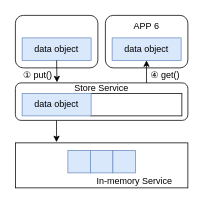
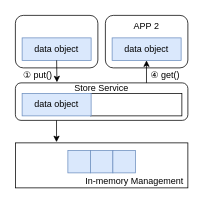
  <mxCell id="0" />
  <mxCell id="1" parent="0" />
  <mxCell id="2" value="" style="rounded=0;whiteSpace=wrap;html=1;" parent="1" vertex="1"><mxGeometry x="20" y="190" width="230" height="60" as="geometry" /></mxCell>
  <mxCell id="3" value="" style="rounded=1;whiteSpace=wrap;html=1;" vertex="1" parent="1"><mxGeometry x="20" y="20" width="110" height="70" as="geometry" /></mxCell>
  <mxCell id="4" value="" style="rounded=1;whiteSpace=wrap;html=1;" vertex="1" parent="1"><mxGeometry x="140" y="20" width="110" height="70" as="geometry" /></mxCell>
- <mxCell id="5" value="APP 6" style="text;html=1;align=center;verticalAlign=middle;whiteSpace=wrap;rounded=0;" vertex="1" parent="1"><mxGeometry x="165" y="20" width="60" height="30" as="geometry" /></mxCell>
+ <mxCell id="5" value="APP 2" style="text;html=1;align=center;verticalAlign=middle;whiteSpace=wrap;rounded=0;" vertex="1" parent="1"><mxGeometry x="165" y="20" width="60" height="30" as="geometry" /></mxCell>
  <mxCell id="6" value="data object" style="rounded=0;whiteSpace=wrap;html=1;fillColor=#dae8fc;strokeColor=#6c8ebf;" vertex="1" parent="1"><mxGeometry x="29" y="50" width="92" height="30" as="geometry" /></mxCell>
  <mxCell id="7" value="" style="rounded=1;whiteSpace=wrap;html=1;" vertex="1" parent="1"><mxGeometry x="20" y="110" width="230" height="50" as="geometry" /></mxCell>
  <mxCell id="8" value="Store Service" style="text;html=1;align=center;verticalAlign=middle;whiteSpace=wrap;rounded=0;" vertex="1" parent="1"><mxGeometry x="95" y="102" width="80" height="30" as="geometry" /></mxCell>
  <mxCell id="9" value="" style="endArrow=classic;html=1;rounded=0;entryX=0.241;entryY=-0.017;entryDx=0;entryDy=0;entryPerimeter=0;" edge="1" parent="1" target="7"><mxGeometry width="50" height="50" relative="1" as="geometry"><mxPoint x="75" y="80" as="sourcePoint" /><mxPoint x="250" y="110" as="targetPoint" /></mxGeometry></mxCell>
  <mxCell id="10" value="" style="rounded=0;whiteSpace=wrap;html=1;" vertex="1" parent="1"><mxGeometry x="120" y="124" width="122" height="30" as="geometry" /></mxCell>
  <mxCell id="11" value="" style="endArrow=classic;html=1;rounded=0;entryX=0.25;entryY=1;entryDx=0;entryDy=0;exitX=0.627;exitY=0;exitDx=0;exitDy=0;exitPerimeter=0;" edge="1" parent="1"><mxGeometry width="50" height="50" relative="1" as="geometry"><mxPoint x="194.83" y="110" as="sourcePoint" /><mxPoint x="194.83" y="80" as="targetPoint" /></mxGeometry></mxCell>
- <mxCell id="12" value="In-memory Service" style="text;html=1;align=center;verticalAlign=middle;whiteSpace=wrap;rounded=0;" vertex="1" parent="1"><mxGeometry x="108" y="236" width="142" height="10" as="geometry" /></mxCell>
+ <mxCell id="12" value="In-memory Management" style="text;html=1;align=center;verticalAlign=middle;whiteSpace=wrap;rounded=0;" vertex="1" parent="1"><mxGeometry x="108" y="236" width="142" height="10" as="geometry" /></mxCell>
  <mxCell id="13" value="① put()" style="text;html=1;align=center;verticalAlign=middle;whiteSpace=wrap;rounded=0;" vertex="1" parent="1"><mxGeometry x="20" y="85" width="60" height="30" as="geometry" /></mxCell>
  <mxCell id="14" value="④ get()" style="text;html=1;align=center;verticalAlign=middle;whiteSpace=wrap;rounded=0;" vertex="1" parent="1"><mxGeometry x="190" y="85" width="60" height="30" as="geometry" /></mxCell>
  <mxCell id="15" value="" style="endArrow=classic;html=1;rounded=0;entryX=0.241;entryY=-0.017;entryDx=0;entryDy=0;entryPerimeter=0;" edge="1" parent="1"><mxGeometry width="50" height="50" relative="1" as="geometry"><mxPoint x="74.86" y="160" as="sourcePoint" /><mxPoint x="74.86" y="189" as="targetPoint" /></mxGeometry></mxCell>
  <mxCell id="16" value="data object" style="rounded=0;whiteSpace=wrap;html=1;fillColor=#dae8fc;strokeColor=#6c8ebf;" vertex="1" parent="1"><mxGeometry x="149" y="50" width="92" height="30" as="geometry" /></mxCell>
  <mxCell id="17" value="data object" style="rounded=0;whiteSpace=wrap;html=1;fillColor=#dae8fc;strokeColor=#6c8ebf;" vertex="1" parent="1"><mxGeometry x="29" y="124" width="92" height="30" as="geometry" /></mxCell>
  <mxCell id="18" value="" style="rounded=0;whiteSpace=wrap;html=1;fillColor=#dae8fc;strokeColor=#6c8ebf;" vertex="1" parent="1"><mxGeometry x="90" y="200" width="30" height="30" as="geometry" /></mxCell>
  <mxCell id="19" value="" style="rounded=0;whiteSpace=wrap;html=1;fillColor=#dae8fc;strokeColor=#6c8ebf;" vertex="1" parent="1"><mxGeometry x="120" y="200" width="30" height="30" as="geometry" /></mxCell>
  <mxCell id="20" value="" style="rounded=0;whiteSpace=wrap;html=1;fillColor=#dae8fc;strokeColor=#6c8ebf;" vertex="1" parent="1"><mxGeometry x="150" y="200" width="30" height="30" as="geometry" /></mxCell>
